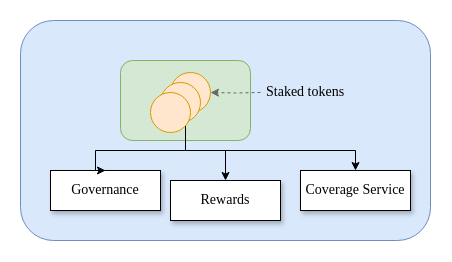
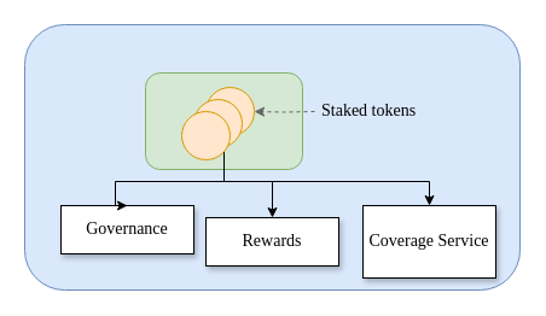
  <mxCell id="0" />
  <mxCell id="1" parent="0" />
  <mxCell id="2" value="" style="rounded=1;whiteSpace=wrap;html=1;fillColor=#dae8fc;strokeColor=#6c8ebf;" vertex="1" parent="1"><mxGeometry x="20" y="20" width="410" height="220" as="geometry" /></mxCell>
  <mxCell id="3" value="&lt;font style=&quot;font-size: 14px&quot;&gt;Governance&lt;/font&gt;" style="rounded=0;whiteSpace=wrap;html=1;shadow=1;fontFamily=Verdana;" parent="1" vertex="1"><mxGeometry x="50" y="170" width="110" height="40" as="geometry" /></mxCell>
  <mxCell id="4" value="&lt;font style=&quot;font-size: 14px&quot;&gt;Rewards&lt;/font&gt;" style="rounded=0;whiteSpace=wrap;html=1;shadow=1;fontFamily=Verdana;" parent="1" vertex="1"><mxGeometry x="170" y="180" width="110" height="40" as="geometry" /></mxCell>
- <mxCell id="5" value="&lt;font style=&quot;font-size: 14px&quot;&gt;Coverage Service&lt;/font&gt;" style="rounded=0;whiteSpace=wrap;html=1;shadow=1;fontFamily=Verdana;" parent="1" vertex="1"><mxGeometry x="300" y="170" width="110" height="40" as="geometry" /></mxCell>
+ <mxCell id="5" value="&lt;font style=&quot;font-size: 14px&quot;&gt;Coverage Service&lt;/font&gt;" style="rounded=0;whiteSpace=wrap;html=1;shadow=1;fontFamily=Verdana;" parent="1" vertex="1"><mxGeometry x="300" y="170" width="110" height="60" as="geometry" /></mxCell>
  <mxCell id="6" value="" style="rounded=1;whiteSpace=wrap;html=1;fillColor=#d5e8d4;strokeWidth=1;perimeterSpacing=0;strokeColor=#82b366;fontFamily=Verdana;" parent="1" vertex="1"><mxGeometry x="120" y="60" width="130" height="80" as="geometry" /></mxCell>
  <mxCell id="7" style="edgeStyle=orthogonalEdgeStyle;rounded=0;orthogonalLoop=1;jettySize=auto;html=1;entryX=0.5;entryY=0;entryDx=0;entryDy=0;fontFamily=Verdana;" parent="1" source="10" target="4" edge="1"><mxGeometry relative="1" as="geometry"><Array as="points"><mxPoint x="185" y="150" /><mxPoint x="225" y="150" /></Array></mxGeometry></mxCell>
  <mxCell id="8" style="edgeStyle=orthogonalEdgeStyle;rounded=0;orthogonalLoop=1;jettySize=auto;html=1;entryX=0.5;entryY=0;entryDx=0;entryDy=0;fontFamily=Verdana;" parent="1" target="3" edge="1"><mxGeometry relative="1" as="geometry"><mxPoint x="185" y="130" as="sourcePoint" /><Array as="points"><mxPoint x="185" y="150" /><mxPoint x="95" y="150" /></Array></mxGeometry></mxCell>
  <mxCell id="9" style="edgeStyle=orthogonalEdgeStyle;rounded=0;orthogonalLoop=1;jettySize=auto;html=1;exitX=0.5;exitY=1;exitDx=0;exitDy=0;entryX=0.5;entryY=0;entryDx=0;entryDy=0;fontFamily=Verdana;" parent="1" source="10" target="5" edge="1"><mxGeometry relative="1" as="geometry"><Array as="points"><mxPoint x="185" y="150" /><mxPoint x="355" y="150" /></Array></mxGeometry></mxCell>
  <mxCell id="10" value="" style="ellipse;whiteSpace=wrap;html=1;aspect=fixed;fillColor=#ffe6cc;strokeColor=#d79b00;fontFamily=Verdana;" parent="1" vertex="1"><mxGeometry x="170" y="72" width="40" height="40" as="geometry" /></mxCell>
  <mxCell id="11" style="edgeStyle=orthogonalEdgeStyle;rounded=0;orthogonalLoop=1;jettySize=auto;html=1;entryX=1;entryY=0.5;entryDx=0;entryDy=0;dashed=1;fillColor=#f5f5f5;strokeColor=#666666;fontFamily=Verdana;" parent="1" target="10" edge="1"><mxGeometry relative="1" as="geometry"><mxPoint x="260" y="92" as="sourcePoint" /></mxGeometry></mxCell>
  <mxCell id="12" value="&lt;font style=&quot;font-size: 14px;&quot;&gt;Staked tokens&lt;/font&gt;" style="text;html=1;strokeColor=none;fillColor=none;align=left;verticalAlign=middle;whiteSpace=wrap;rounded=0;fontFamily=Verdana;fontSize=14;" parent="1" vertex="1"><mxGeometry x="264" y="82" width="116" height="20" as="geometry" /></mxCell>
  <mxCell id="13" value="" style="ellipse;whiteSpace=wrap;html=1;aspect=fixed;fillColor=#ffe6cc;strokeColor=#d79b00;fontFamily=Verdana;" parent="1" vertex="1"><mxGeometry x="160" y="82" width="40" height="40" as="geometry" /></mxCell>
  <mxCell id="14" value="" style="ellipse;whiteSpace=wrap;html=1;aspect=fixed;fillColor=#ffe6cc;strokeColor=#d79b00;fontFamily=Verdana;" parent="1" vertex="1"><mxGeometry x="150" y="92" width="40" height="40" as="geometry" /></mxCell>
